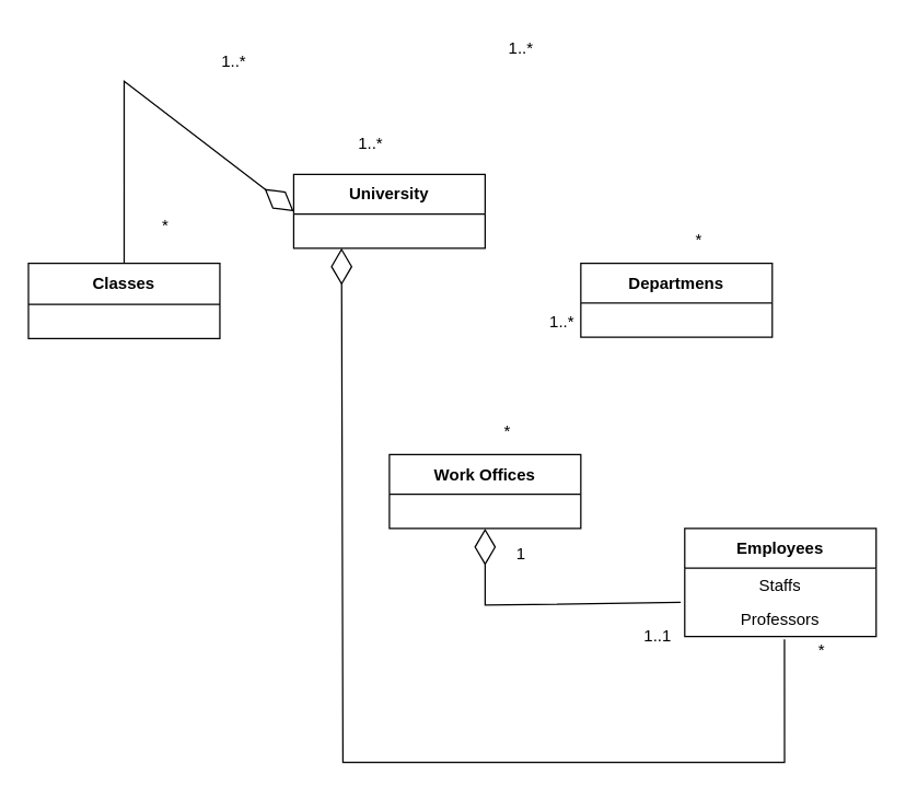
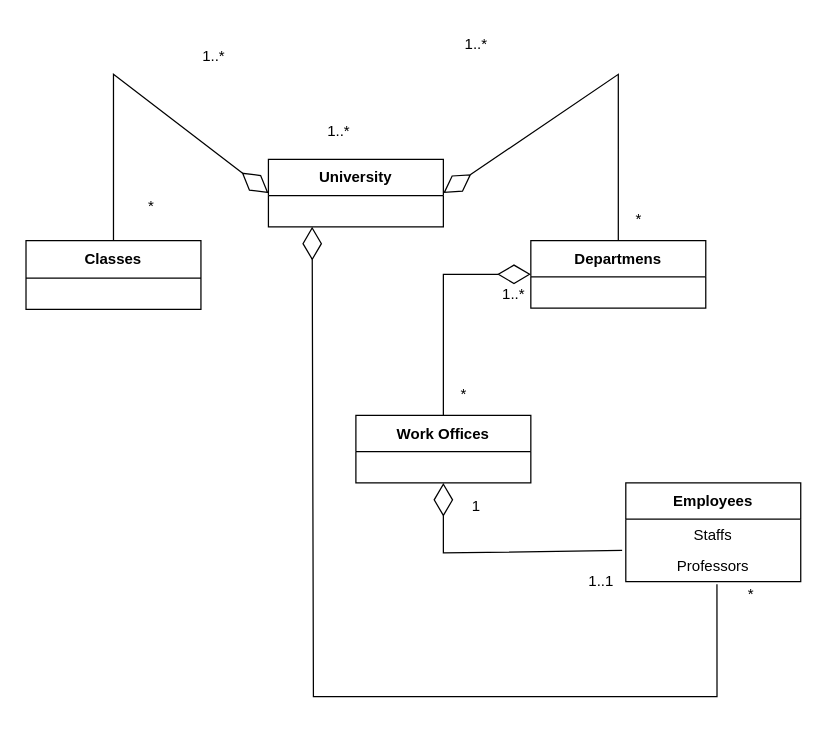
  <mxCell id="0" />
  <mxCell id="1" parent="0" />
  <mxCell id="2" value="University" style="swimlane;fontStyle=1;align=center;verticalAlign=middle;childLayout=stackLayout;horizontal=1;startSize=29;horizontalStack=0;resizeParent=1;resizeParentMax=0;resizeLast=0;collapsible=0;marginBottom=0;html=1;whiteSpace=wrap;" vertex="1" parent="1"><mxGeometry x="214" y="127" width="140" height="54" as="geometry" /></mxCell>
  <mxCell id="3" value="Classes" style="swimlane;fontStyle=1;align=center;verticalAlign=middle;childLayout=stackLayout;horizontal=1;startSize=30;horizontalStack=0;resizeParent=1;resizeParentMax=0;resizeLast=0;collapsible=0;marginBottom=0;html=1;whiteSpace=wrap;" vertex="1" parent="1"><mxGeometry x="20" y="192" width="140" height="55" as="geometry" /></mxCell>
  <mxCell id="4" value="Departmens" style="swimlane;fontStyle=1;align=center;verticalAlign=middle;childLayout=stackLayout;horizontal=1;startSize=29;horizontalStack=0;resizeParent=1;resizeParentMax=0;resizeLast=0;collapsible=0;marginBottom=0;html=1;whiteSpace=wrap;" vertex="1" parent="1"><mxGeometry x="424" y="192" width="140" height="54" as="geometry" /></mxCell>
  <mxCell id="5" value="Work Offices" style="swimlane;fontStyle=1;align=center;verticalAlign=middle;childLayout=stackLayout;horizontal=1;startSize=29;horizontalStack=0;resizeParent=1;resizeParentMax=0;resizeLast=0;collapsible=0;marginBottom=0;html=1;whiteSpace=wrap;" vertex="1" parent="1"><mxGeometry x="284" y="332" width="140" height="54" as="geometry" /></mxCell>
  <mxCell id="6" value="Employees" style="swimlane;fontStyle=1;align=center;verticalAlign=middle;childLayout=stackLayout;horizontal=1;startSize=29;horizontalStack=0;resizeParent=1;resizeParentMax=0;resizeLast=0;collapsible=0;marginBottom=0;html=1;whiteSpace=wrap;" vertex="1" parent="1"><mxGeometry x="500" y="386" width="140" height="79" as="geometry" /></mxCell>
  <mxCell id="7" value="Staffs" style="text;html=1;strokeColor=none;fillColor=none;align=center;verticalAlign=middle;spacingLeft=4;spacingRight=4;overflow=hidden;rotatable=0;points=[[0,0.5],[1,0.5]];portConstraint=eastwest;whiteSpace=wrap;" vertex="1" parent="6"><mxGeometry y="29" width="140" height="25" as="geometry" /></mxCell>
  <mxCell id="8" value="Professors" style="text;html=1;strokeColor=none;fillColor=none;align=center;verticalAlign=middle;spacingLeft=4;spacingRight=4;overflow=hidden;rotatable=0;points=[[0,0.5],[1,0.5]];portConstraint=eastwest;whiteSpace=wrap;" vertex="1" parent="6"><mxGeometry y="54" width="140" height="25" as="geometry" /></mxCell>
+ <mxCell id="9" value="" style="endArrow=diamondThin;endFill=0;endSize=24;html=1;rounded=0;entryX=0;entryY=0.5;entryDx=0;entryDy=0;exitX=0.5;exitY=0;exitDx=0;exitDy=0;" edge="1" parent="1" source="5" target="4"><mxGeometry width="160" relative="1" as="geometry"><mxPoint x="274" y="282" as="sourcePoint" /><mxPoint x="434" y="282" as="targetPoint" /><Array as="points"><mxPoint x="354" y="219" /></Array></mxGeometry></mxCell>
  <mxCell id="10" value="" style="endArrow=diamondThin;endFill=0;endSize=24;html=1;rounded=0;entryX=0.5;entryY=1;entryDx=0;entryDy=0;exitX=-0.021;exitY=1;exitDx=0;exitDy=0;exitPerimeter=0;" edge="1" parent="1" source="7" target="5"><mxGeometry width="160" relative="1" as="geometry"><mxPoint x="354" y="452" as="sourcePoint" /><mxPoint x="480" y="452" as="targetPoint" /><Array as="points"><mxPoint x="354" y="442" /></Array></mxGeometry></mxCell>
+ <mxCell id="11" value="" style="endArrow=diamondThin;endFill=0;endSize=24;html=1;rounded=0;entryX=1;entryY=0.5;entryDx=0;entryDy=0;exitX=0.5;exitY=0;exitDx=0;exitDy=0;" edge="1" parent="1" source="4" target="2"><mxGeometry width="160" relative="1" as="geometry"><mxPoint x="404" y="132" as="sourcePoint" /><mxPoint x="564" y="132" as="targetPoint" /><Array as="points"><mxPoint x="494" y="59" /></Array></mxGeometry></mxCell>
  <mxCell id="12" value="" style="endArrow=diamondThin;endFill=0;endSize=24;html=1;rounded=0;entryX=0;entryY=0.5;entryDx=0;entryDy=0;exitX=0.5;exitY=0;exitDx=0;exitDy=0;" edge="1" parent="1" source="3" target="2"><mxGeometry width="160" relative="1" as="geometry"><mxPoint x="20" y="122" as="sourcePoint" /><mxPoint x="180" y="122" as="targetPoint" /><Array as="points"><mxPoint x="90" y="59" /></Array></mxGeometry></mxCell>
  <mxCell id="13" value="1..1" style="text;html=1;align=center;verticalAlign=middle;resizable=0;points=[];autosize=1;strokeColor=none;fillColor=none;" vertex="1" parent="1"><mxGeometry x="460" y="450" width="40" height="30" as="geometry" /></mxCell>
  <mxCell id="14" value="1..*" style="text;html=1;align=center;verticalAlign=middle;resizable=0;points=[];autosize=1;strokeColor=none;fillColor=none;" vertex="1" parent="1"><mxGeometry x="390" y="220" width="40" height="30" as="geometry" /></mxCell>
  <mxCell id="15" value="*" style="text;html=1;align=center;verticalAlign=middle;resizable=0;points=[];autosize=1;strokeColor=none;fillColor=none;" vertex="1" parent="1"><mxGeometry x="355" y="300" width="30" height="30" as="geometry" /></mxCell>
  <mxCell id="16" value="1&lt;br&gt;" style="text;html=1;align=center;verticalAlign=middle;resizable=0;points=[];autosize=1;strokeColor=none;fillColor=none;" vertex="1" parent="1"><mxGeometry x="365" y="390" width="30" height="30" as="geometry" /></mxCell>
  <mxCell id="17" value="1..*" style="text;html=1;align=center;verticalAlign=middle;resizable=0;points=[];autosize=1;strokeColor=none;fillColor=none;" vertex="1" parent="1"><mxGeometry x="360" y="20" width="40" height="30" as="geometry" /></mxCell>
  <mxCell id="18" value="*" style="text;html=1;align=center;verticalAlign=middle;resizable=0;points=[];autosize=1;strokeColor=none;fillColor=none;" vertex="1" parent="1"><mxGeometry x="495" y="160" width="30" height="30" as="geometry" /></mxCell>
  <mxCell id="19" value="1..*" style="text;html=1;align=center;verticalAlign=middle;resizable=0;points=[];autosize=1;strokeColor=none;fillColor=none;" vertex="1" parent="1"><mxGeometry x="150" y="30" width="40" height="30" as="geometry" /></mxCell>
  <mxCell id="20" value="*" style="text;html=1;align=center;verticalAlign=middle;resizable=0;points=[];autosize=1;strokeColor=none;fillColor=none;" vertex="1" parent="1"><mxGeometry x="105" y="150" width="30" height="30" as="geometry" /></mxCell>
  <mxCell id="21" value="" style="endArrow=diamondThin;endFill=0;endSize=24;html=1;rounded=0;entryX=0.25;entryY=1;entryDx=0;entryDy=0;exitX=0.521;exitY=1.08;exitDx=0;exitDy=0;exitPerimeter=0;" edge="1" parent="1" source="8" target="2"><mxGeometry width="160" relative="1" as="geometry"><mxPoint x="570" y="562" as="sourcePoint" /><mxPoint x="610" y="557" as="targetPoint" /><Array as="points"><mxPoint x="573" y="557" /><mxPoint x="250" y="557" /></Array></mxGeometry></mxCell>
  <mxCell id="22" value="1..*" style="text;html=1;align=center;verticalAlign=middle;resizable=0;points=[];autosize=1;strokeColor=none;fillColor=none;" vertex="1" parent="1"><mxGeometry x="250" y="90" width="40" height="30" as="geometry" /></mxCell>
  <mxCell id="23" value="*" style="text;html=1;align=center;verticalAlign=middle;resizable=0;points=[];autosize=1;strokeColor=none;fillColor=none;" vertex="1" parent="1"><mxGeometry x="585" y="460" width="30" height="30" as="geometry" /></mxCell>
